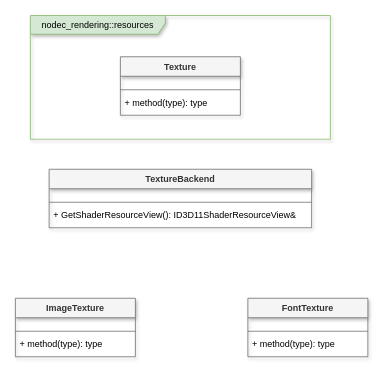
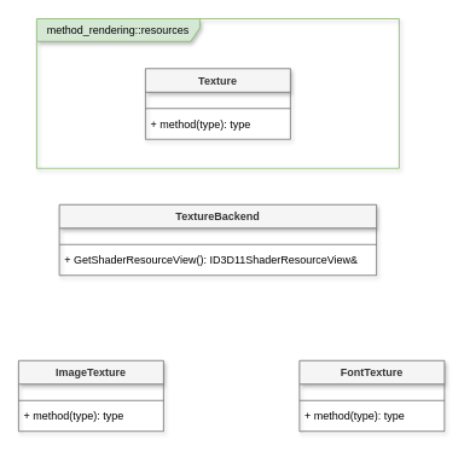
  <mxCell id="0" />
  <mxCell id="1" parent="0" />
- <mxCell id="2" value="nodec_rendering::resources" style="shape=umlFrame;whiteSpace=wrap;html=1;shadow=1;fillColor=#d5e8d4;strokeColor=#82b366;width=180;height=25;" vertex="1" parent="1"><mxGeometry x="40" y="20" width="400" height="165" as="geometry" /></mxCell>
+ <mxCell id="2" value="method_rendering::resources" style="shape=umlFrame;whiteSpace=wrap;html=1;shadow=1;fillColor=#d5e8d4;strokeColor=#82b366;width=180;height=25;" vertex="1" parent="1"><mxGeometry x="40" y="20" width="400" height="165" as="geometry" /></mxCell>
  <mxCell id="3" value="TextureBackend" style="swimlane;fontStyle=1;align=center;verticalAlign=top;childLayout=stackLayout;horizontal=1;startSize=26;horizontalStack=0;resizeParent=1;resizeParentMax=0;resizeLast=0;collapsible=1;marginBottom=0;fillColor=#f5f5f5;fontColor=#333333;strokeColor=#666666;shadow=1;" vertex="1" parent="1"><mxGeometry x="65" y="225" width="350" height="78" as="geometry" /></mxCell>
  <mxCell id="4" value="" style="text;strokeColor=none;fillColor=none;align=left;verticalAlign=middle;spacingTop=-1;spacingLeft=4;spacingRight=4;rotatable=0;labelPosition=right;points=[];portConstraint=eastwest;shadow=1;" vertex="1" parent="3"><mxGeometry y="26" width="350" height="14" as="geometry" /></mxCell>
  <mxCell id="5" value="" style="line;strokeWidth=1;fillColor=none;align=left;verticalAlign=middle;spacingTop=-1;spacingLeft=3;spacingRight=3;rotatable=0;labelPosition=right;points=[];portConstraint=eastwest;strokeColor=inherit;" vertex="1" parent="3"><mxGeometry y="40" width="350" height="8" as="geometry" /></mxCell>
  <mxCell id="6" value="+ GetShaderResourceView(): ID3D11ShaderResourceView&amp;amp;" style="text;html=1;align=left;verticalAlign=top;resizable=0;points=[];autosize=1;strokeColor=none;fillColor=none;spacingLeft=4;spacingRight=4;" vertex="1" parent="3"><mxGeometry y="48" width="350" height="30" as="geometry" /></mxCell>
  <mxCell id="7" value="Texture" style="swimlane;fontStyle=1;align=center;verticalAlign=top;childLayout=stackLayout;horizontal=1;startSize=26;horizontalStack=0;resizeParent=1;resizeParentMax=0;resizeLast=0;collapsible=1;marginBottom=0;fillColor=#f5f5f5;fontColor=#333333;strokeColor=#666666;shadow=1;" vertex="1" parent="1"><mxGeometry x="160" y="75" width="160" height="78" as="geometry" /></mxCell>
  <mxCell id="8" value="" style="text;strokeColor=none;fillColor=none;align=left;verticalAlign=middle;spacingTop=-1;spacingLeft=4;spacingRight=4;rotatable=0;labelPosition=right;points=[];portConstraint=eastwest;shadow=1;" vertex="1" parent="7"><mxGeometry y="26" width="160" height="14" as="geometry" /></mxCell>
  <mxCell id="9" value="" style="line;strokeWidth=1;fillColor=none;align=left;verticalAlign=middle;spacingTop=-1;spacingLeft=3;spacingRight=3;rotatable=0;labelPosition=right;points=[];portConstraint=eastwest;strokeColor=inherit;" vertex="1" parent="7"><mxGeometry y="40" width="160" height="8" as="geometry" /></mxCell>
  <mxCell id="10" value="+ method(type): type" style="text;html=1;align=left;verticalAlign=top;resizable=0;points=[];autosize=1;strokeColor=none;fillColor=none;spacingLeft=4;spacingRight=4;" vertex="1" parent="7"><mxGeometry y="48" width="160" height="30" as="geometry" /></mxCell>
  <mxCell id="11" value="ImageTexture" style="swimlane;fontStyle=1;align=center;verticalAlign=top;childLayout=stackLayout;horizontal=1;startSize=26;horizontalStack=0;resizeParent=1;resizeParentMax=0;resizeLast=0;collapsible=1;marginBottom=0;fillColor=#f5f5f5;fontColor=#333333;strokeColor=#666666;shadow=1;" vertex="1" parent="1"><mxGeometry x="20" y="397" width="160" height="78" as="geometry" /></mxCell>
  <mxCell id="12" value="" style="text;strokeColor=none;fillColor=none;align=left;verticalAlign=middle;spacingTop=-1;spacingLeft=4;spacingRight=4;rotatable=0;labelPosition=right;points=[];portConstraint=eastwest;shadow=1;" vertex="1" parent="11"><mxGeometry y="26" width="160" height="14" as="geometry" /></mxCell>
  <mxCell id="13" value="" style="line;strokeWidth=1;fillColor=none;align=left;verticalAlign=middle;spacingTop=-1;spacingLeft=3;spacingRight=3;rotatable=0;labelPosition=right;points=[];portConstraint=eastwest;strokeColor=inherit;" vertex="1" parent="11"><mxGeometry y="40" width="160" height="8" as="geometry" /></mxCell>
  <mxCell id="14" value="+ method(type): type" style="text;html=1;align=left;verticalAlign=top;resizable=0;points=[];autosize=1;strokeColor=none;fillColor=none;spacingLeft=4;spacingRight=4;" vertex="1" parent="11"><mxGeometry y="48" width="160" height="30" as="geometry" /></mxCell>
  <mxCell id="15" value="FontTexture" style="swimlane;fontStyle=1;align=center;verticalAlign=top;childLayout=stackLayout;horizontal=1;startSize=26;horizontalStack=0;resizeParent=1;resizeParentMax=0;resizeLast=0;collapsible=1;marginBottom=0;fillColor=#f5f5f5;fontColor=#333333;strokeColor=#666666;shadow=1;" vertex="1" parent="1"><mxGeometry x="330" y="397" width="160" height="78" as="geometry" /></mxCell>
  <mxCell id="16" value="" style="text;strokeColor=none;fillColor=none;align=left;verticalAlign=middle;spacingTop=-1;spacingLeft=4;spacingRight=4;rotatable=0;labelPosition=right;points=[];portConstraint=eastwest;shadow=1;" vertex="1" parent="15"><mxGeometry y="26" width="160" height="14" as="geometry" /></mxCell>
  <mxCell id="17" value="" style="line;strokeWidth=1;fillColor=none;align=left;verticalAlign=middle;spacingTop=-1;spacingLeft=3;spacingRight=3;rotatable=0;labelPosition=right;points=[];portConstraint=eastwest;strokeColor=inherit;" vertex="1" parent="15"><mxGeometry y="40" width="160" height="8" as="geometry" /></mxCell>
  <mxCell id="18" value="+ method(type): type" style="text;html=1;align=left;verticalAlign=top;resizable=0;points=[];autosize=1;strokeColor=none;fillColor=none;spacingLeft=4;spacingRight=4;" vertex="1" parent="15"><mxGeometry y="48" width="160" height="30" as="geometry" /></mxCell>
